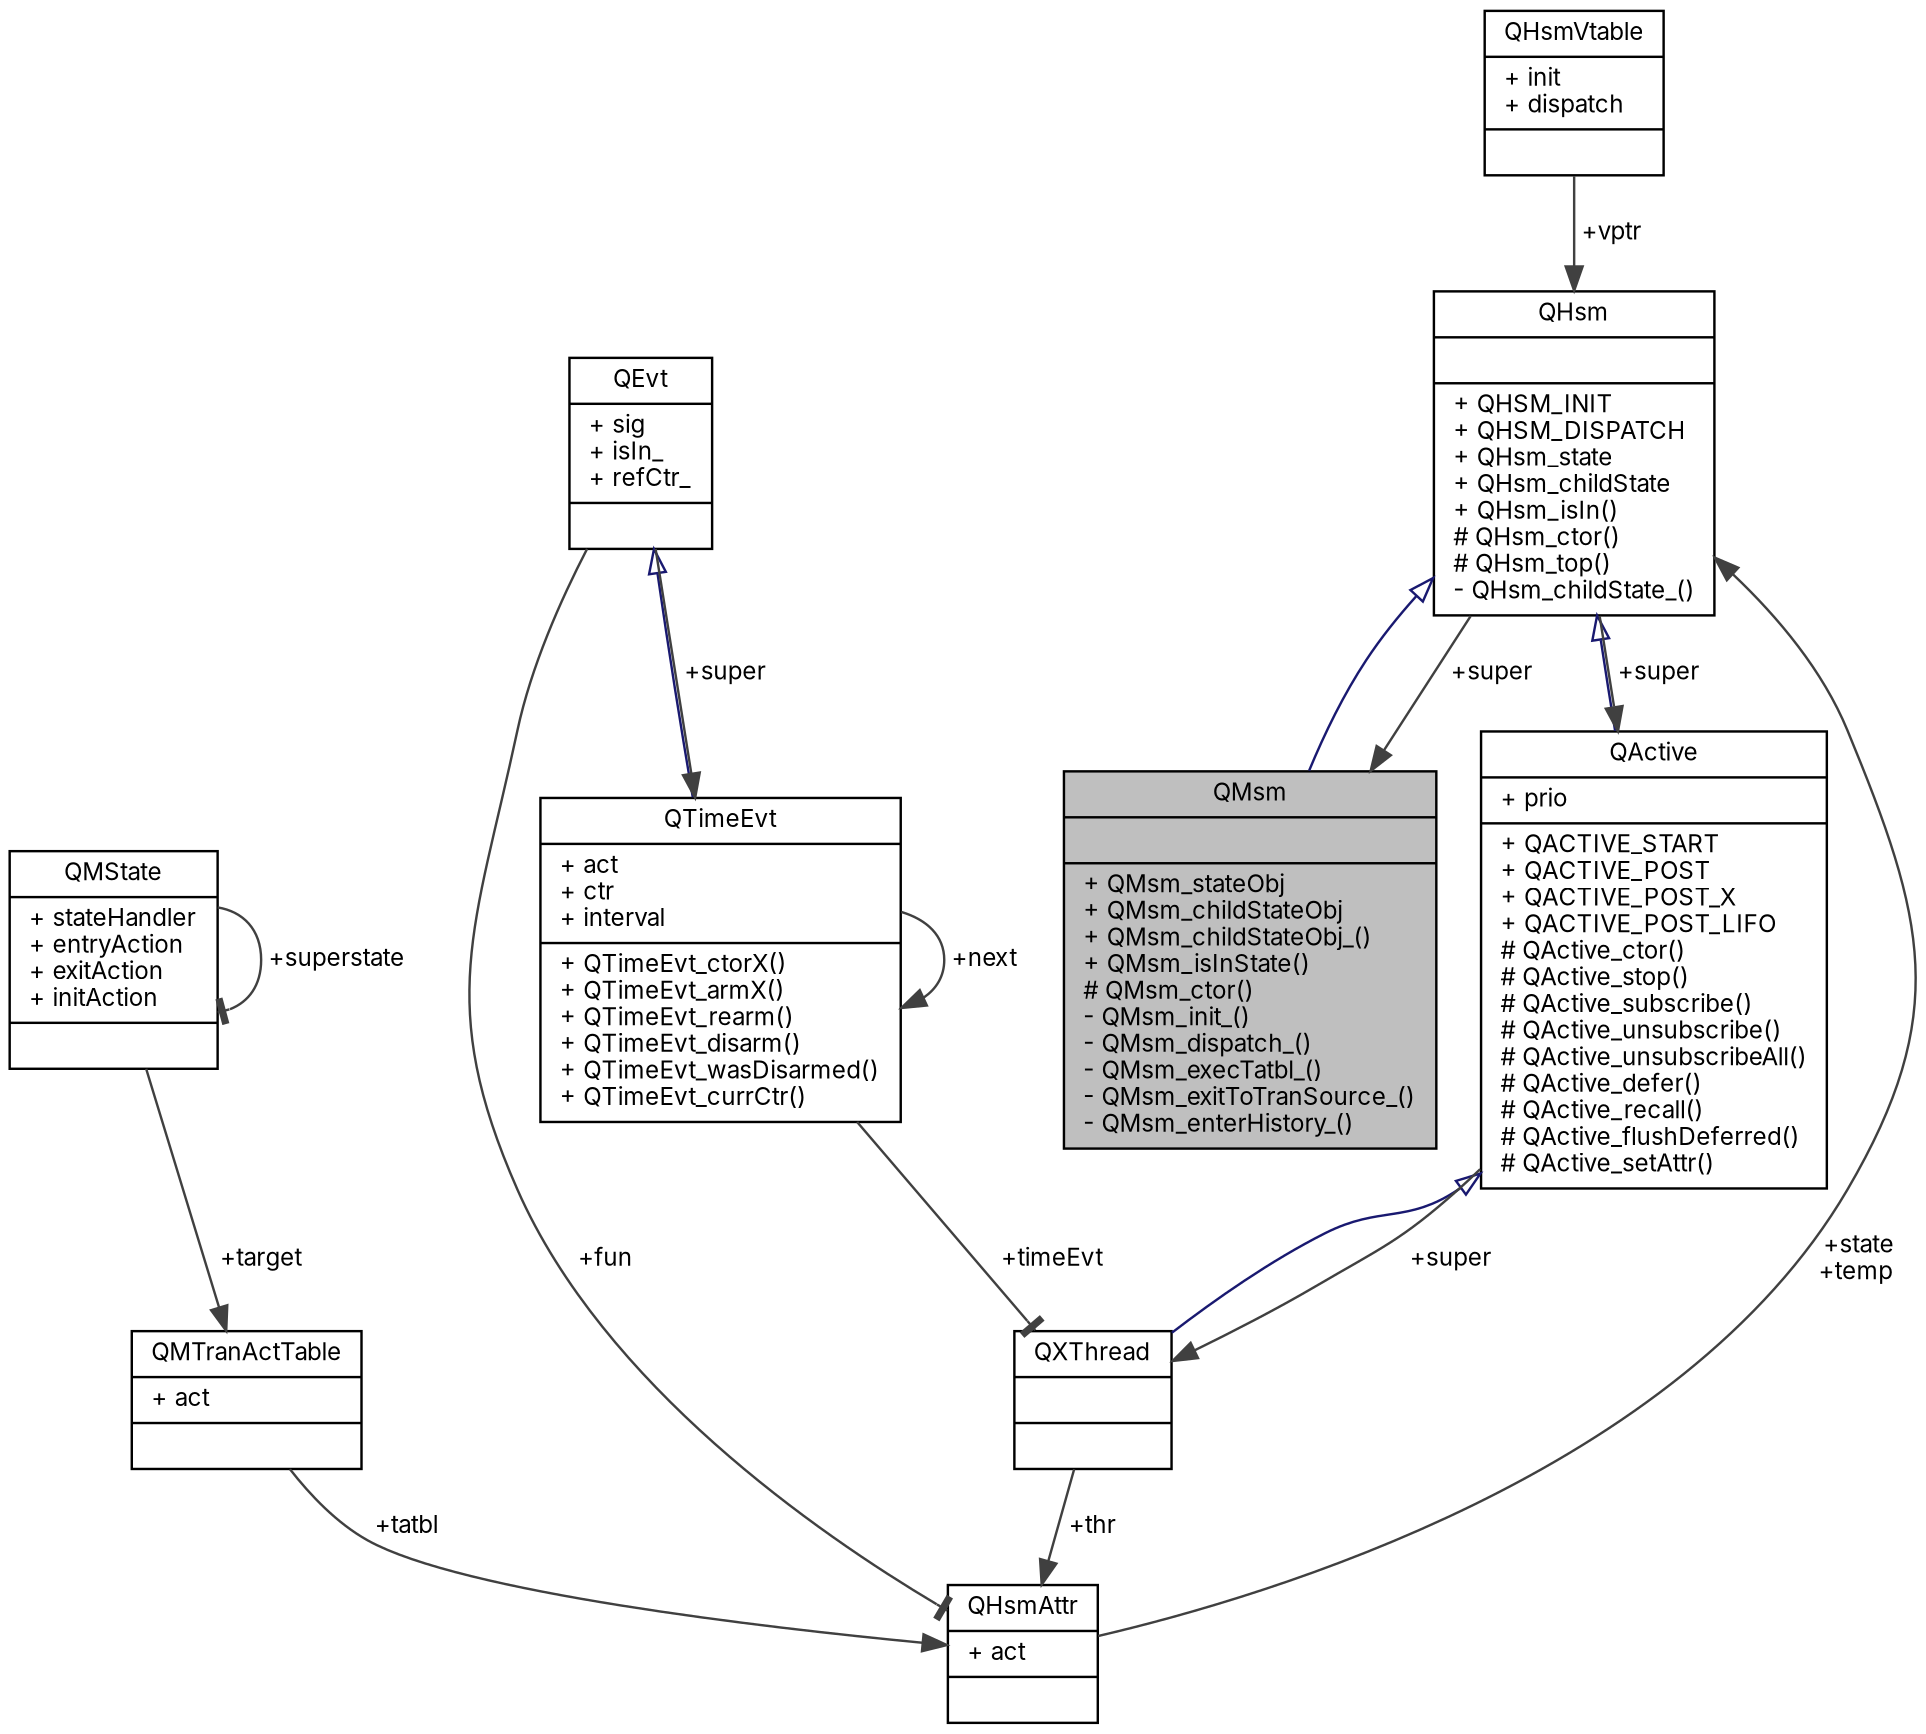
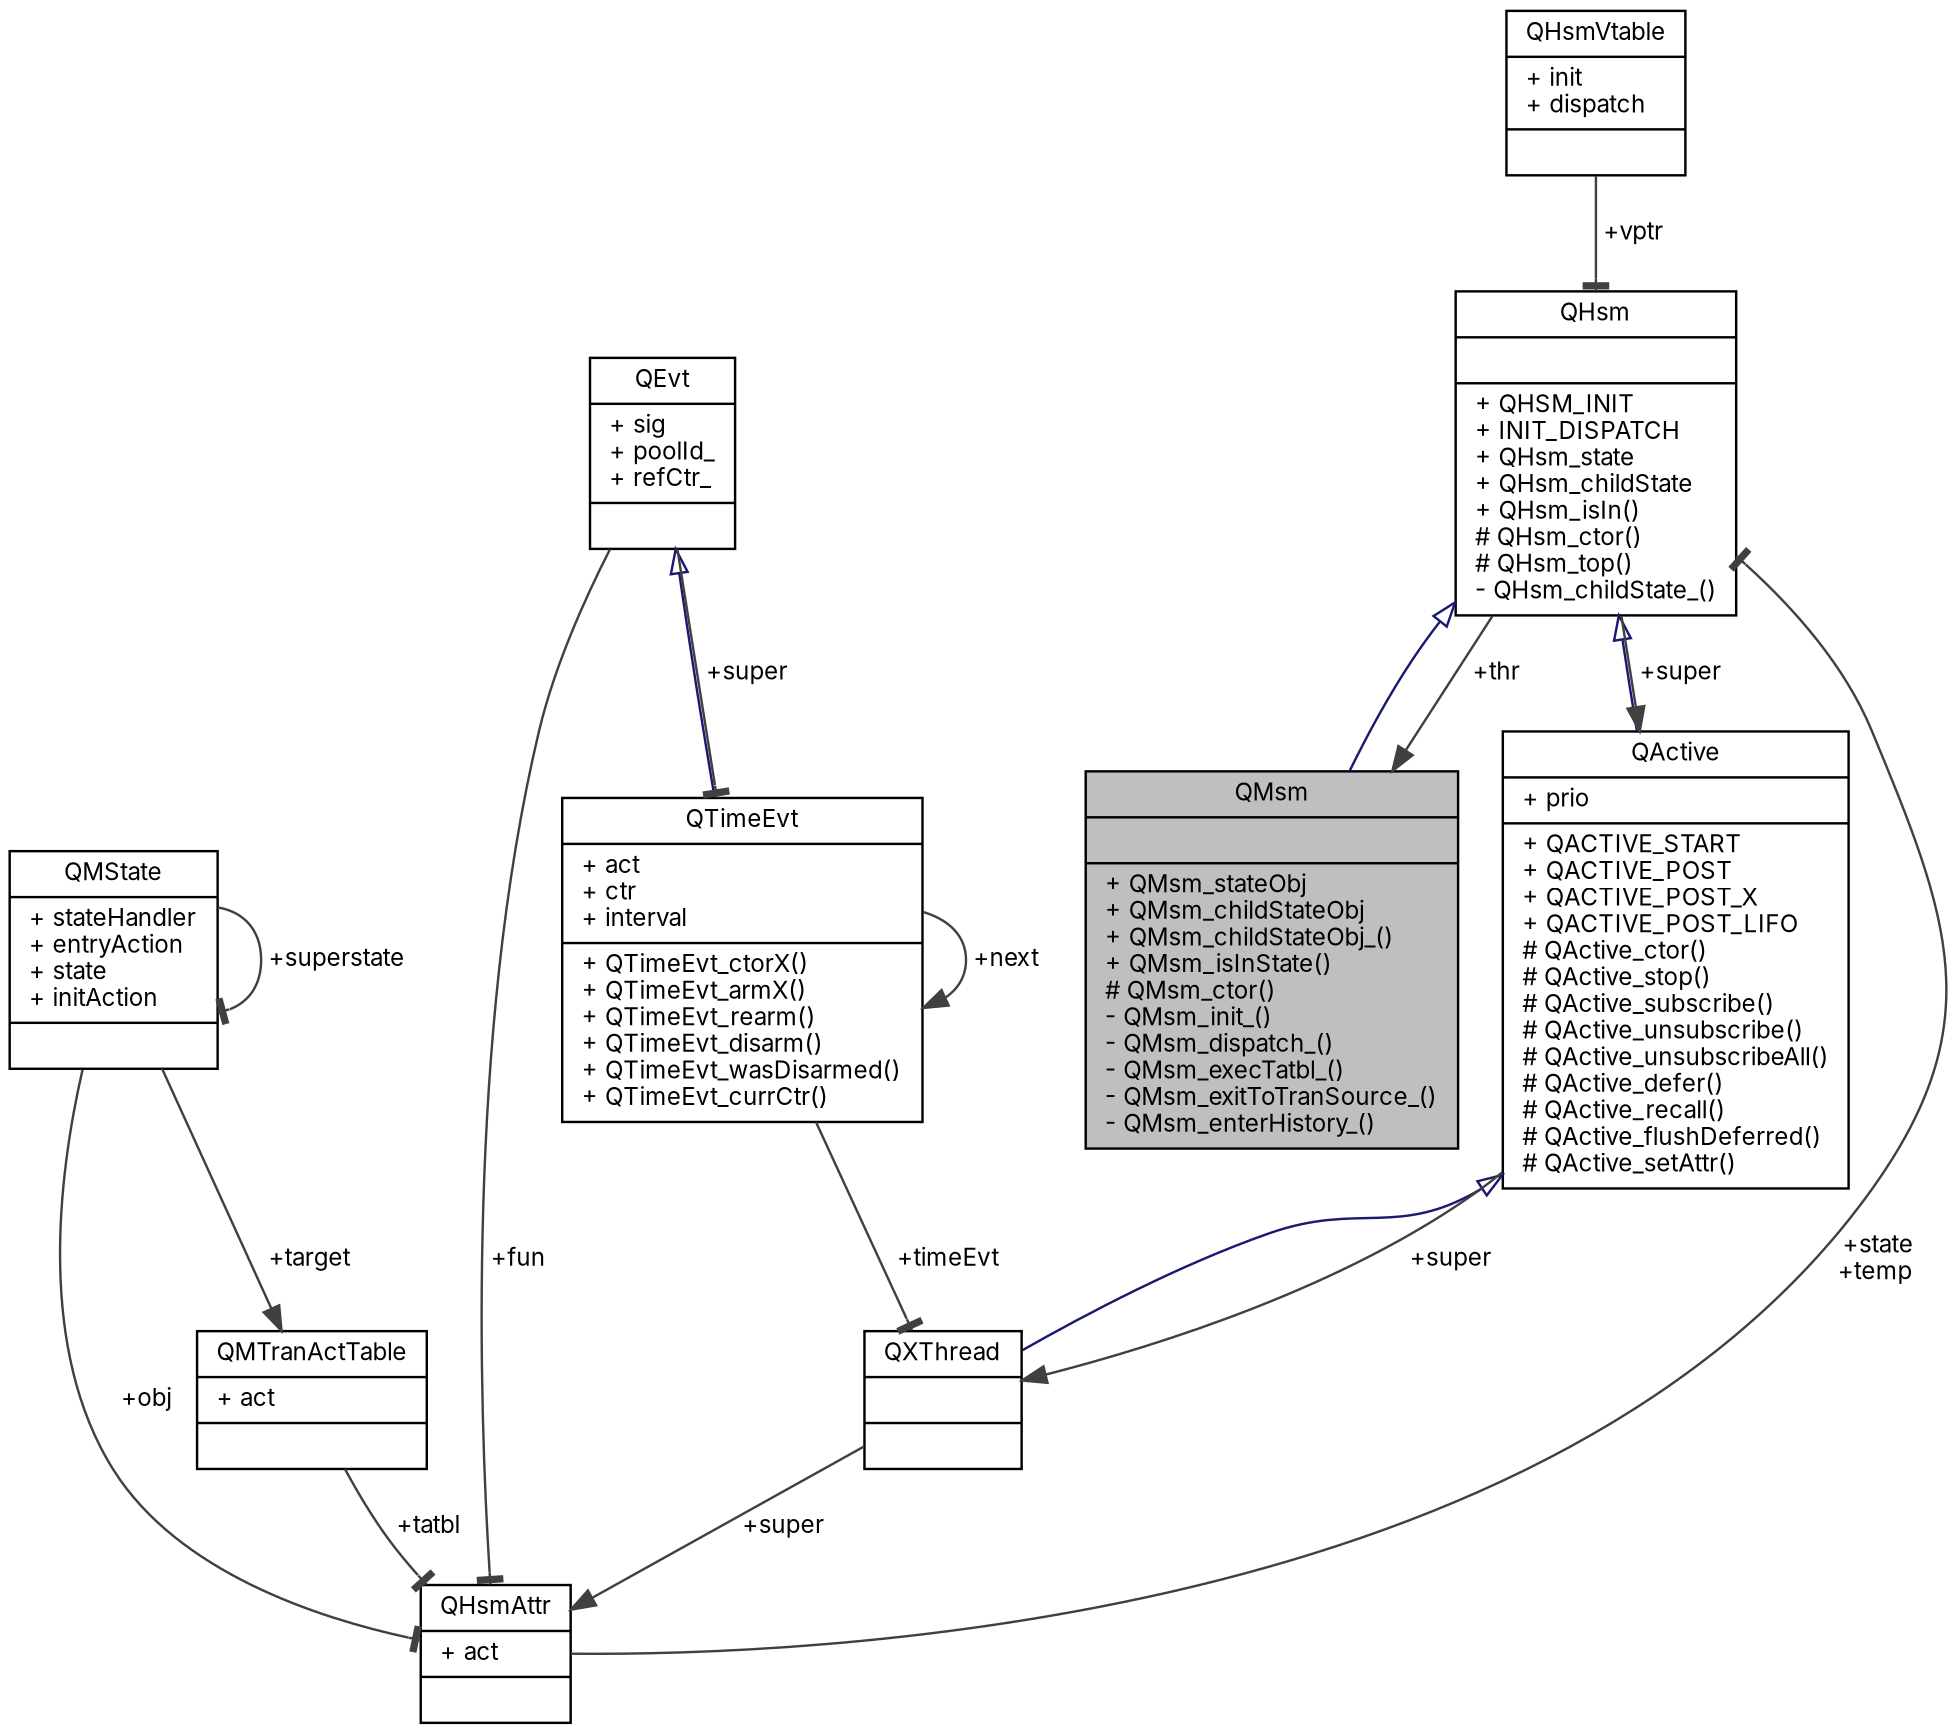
  digraph {
    fontname=Inter
    node [color=black fillcolor=white fontname=Inter fontsize=10 shape=record style=filled]
    edge [color=grey25 fontname=Inter fontsize=10 labelfontname=Helvetica labelfontsize=10 style=solid arrowhead=normal]
    n1 [fillcolor=grey75 fontcolor=black height=0.2 label="{QMsm\n||+ QMsm_stateObj\l+ QMsm_childStateObj\l+ QMsm_childStateObj_()\l+ QMsm_isInState()\l# QMsm_ctor()\l- QMsm_init_()\l- QMsm_dispatch_()\l- QMsm_execTatbl_()\l- QMsm_exitToTranSource_()\l- QMsm_enterHistory_()\l}" width=0.4]
-   n2 [height=0.2 label="{QHsm\n||+ QHSM_INIT\l+ QHSM_DISPATCH\l+ QHsm_state\l+ QHsm_childState\l+ QHsm_isIn()\l# QHsm_ctor()\l# QHsm_top()\l- QHsm_childState_()\l}" width=0.4]
+   n2 [height=0.2 label="{QHsm\n||+ QHSM_INIT\l+ INIT_DISPATCH\l+ QHsm_state\l+ QHsm_childState\l+ QHsm_isIn()\l# QHsm_ctor()\l# QHsm_top()\l- QHsm_childState_()\l}" width=0.4]
    n3 [height=0.2 label="{QActive\n|+ prio\l|+ QACTIVE_START\l+ QACTIVE_POST\l+ QACTIVE_POST_X\l+ QACTIVE_POST_LIFO\l# QActive_ctor()\l# QActive_stop()\l# QActive_subscribe()\l# QActive_unsubscribe()\l# QActive_unsubscribeAll()\l# QActive_defer()\l# QActive_recall()\l# QActive_flushDeferred()\l# QActive_setAttr()\l}" width=0.4]
    n4 [height=0.2 label="{QHsmAttr\n|+ act\l|}" width=0.4]
-   n5 [height=0.2 label="{QMState\n|+ stateHandler\l+ entryAction\l+ exitAction\l+ initAction\l|}" width=0.4]
+   n5 [height=0.2 label="{QMState\n|+ stateHandler\l+ entryAction\l+ state\l+ initAction\l|}" width=0.4]
    n6 [height=0.2 label="{QMTranActTable\n|+ act\l|}" width=0.4]
-   n7 [height=0.2 label="{QEvt\n|+ sig\l+ isIn_\l+ refCtr_\l|}" width=0.4]
+   n7 [height=0.2 label="{QEvt\n|+ sig\l+ poolId_\l+ refCtr_\l|}" width=0.4]
    n8 [height=0.2 label="{QTimeEvt\n|+ act\l+ ctr\l+ interval\l|+ QTimeEvt_ctorX()\l+ QTimeEvt_armX()\l+ QTimeEvt_rearm()\l+ QTimeEvt_disarm()\l+ QTimeEvt_wasDisarmed()\l+ QTimeEvt_currCtr()\l}" width=0.4]
    n9 [height=0.2 label="{QXThread\n||}" width=0.4]
    n10 [height=0.2 label="{QHsmVtable\n|+ init\l+ dispatch\l|}" width=0.4]
    n2 -> n1 [arrowtail=onormal color=midnightblue dir=back arrowhead=""]
-   n2 -> n1 [label=" +super"]
+   n2 -> n1 [label=" +thr"]
    n2 -> n3 [arrowtail=onormal color=midnightblue dir=back arrowhead=""]
    n2 -> n3 [label=" +super"]
    n3 -> n9 [arrowtail=onormal color=midnightblue dir=back arrowhead=""]
    n3 -> n9 [label=" +super"]
-   n4 -> n2 [label=" +state\n+temp"]
+   n4 -> n2 [arrowhead=tee label=" +state\n+temp"]
+   n5 -> n4 [arrowhead=tee label=" +obj"]
    n5 -> n5 [arrowhead=tee label=" +superstate"]
    n5 -> n6 [label=" +target"]
-   n6 -> n4 [label=" +tatbl"]
+   n6 -> n4 [arrowhead=tee label=" +tatbl"]
    n7 -> n4 [arrowhead=tee label=" +fun"]
    n7 -> n8 [arrowtail=onormal color=midnightblue dir=back arrowhead=""]
-   n7 -> n8 [label=" +super"]
+   n7 -> n8 [arrowhead=tee label=" +super"]
    n8 -> n8 [label=" +next"]
    n8 -> n9 [arrowhead=tee label=" +timeEvt"]
-   n9 -> n4 [label=" +thr"]
-   n10 -> n2 [label=" +vptr"]
+   n9 -> n4 [label=" +super"]
+   n10 -> n2 [arrowhead=tee label=" +vptr"]
  }
